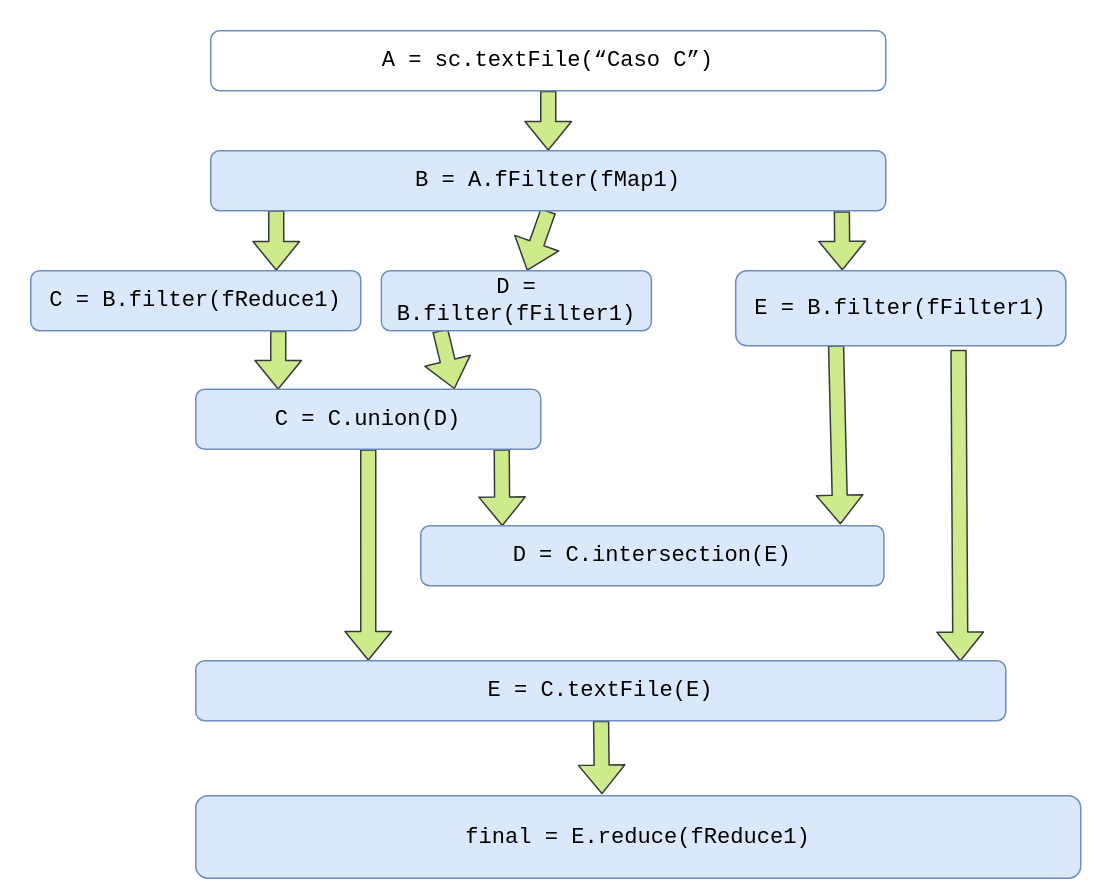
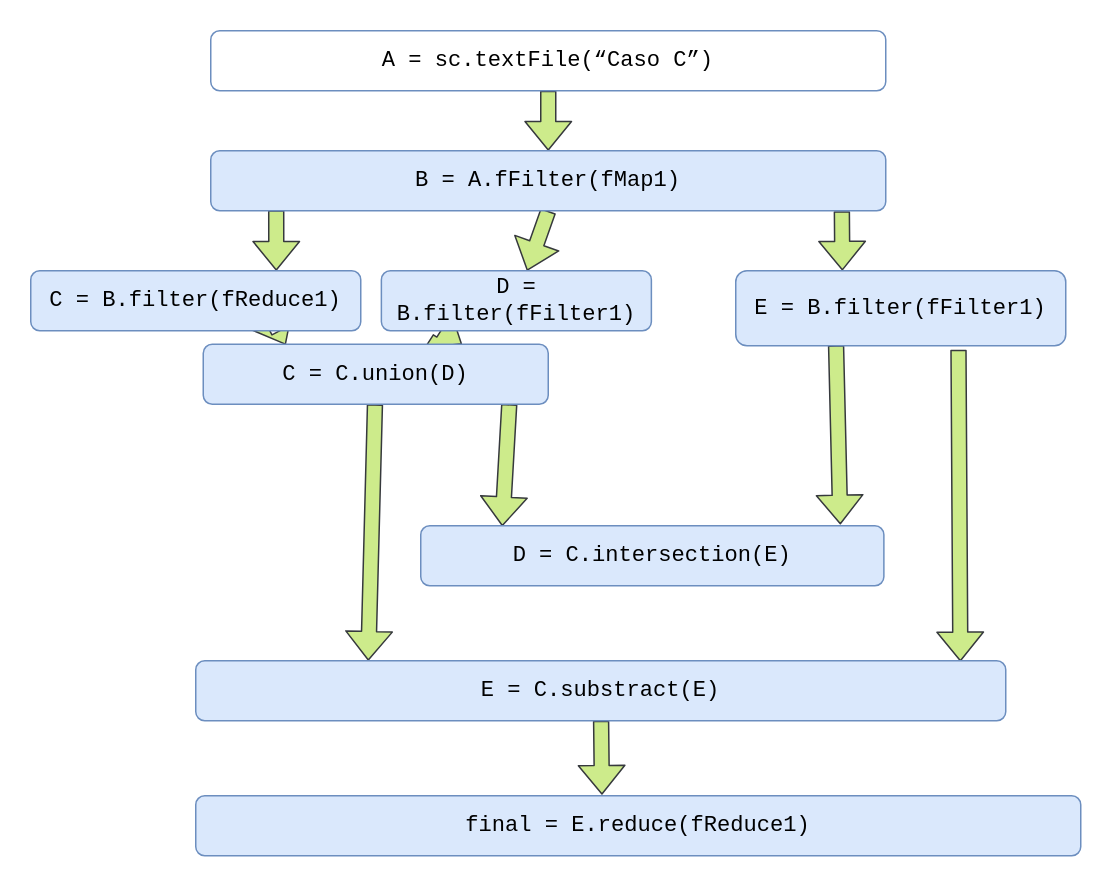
  <mxCell id="0" />
  <mxCell id="1" parent="0" />
  <mxCell id="2" value="" style="edgeStyle=none;shape=flexArrow;html=1;fillColor=#cdeb8b;strokeColor=#36393d;exitX=0.935;exitY=1.009;exitDx=0;exitDy=0;exitPerimeter=0;entryX=0.323;entryY=-0.002;entryDx=0;entryDy=0;entryPerimeter=0;" parent="1" source="7" target="19" edge="1"><mxGeometry relative="1" as="geometry"><mxPoint x="708.55" y="141.56" as="sourcePoint" /></mxGeometry></mxCell>
  <mxCell id="3" value="" style="edgeStyle=none;shape=flexArrow;html=1;fillColor=#cdeb8b;strokeColor=#36393d;exitX=0.5;exitY=1;exitDx=0;exitDy=0;" parent="1" source="7" target="11" edge="1"><mxGeometry relative="1" as="geometry"><mxPoint x="479.8" y="160" as="sourcePoint" /></mxGeometry></mxCell>
  <mxCell id="4" value="" style="edgeStyle=none;html=1;shape=flexArrow;fillColor=#cdeb8b;strokeColor=#36393d;" parent="1" source="5" target="7" edge="1"><mxGeometry relative="1" as="geometry" /></mxCell>
  <mxCell id="5" value="&lt;span id=&quot;docs-internal-guid-b260d8b3-7fff-aaaa-7c53-4b31f939efba&quot;&gt;&lt;span style=&quot;font-size: 11.04pt ; font-family: &amp;#34;courier new&amp;#34; ; color: rgb(0 , 0 , 0) ; background-color: transparent ; vertical-align: baseline&quot;&gt;A = sc.textFile(“Caso C”)&lt;/span&gt;&lt;/span&gt;" style="rounded=1;whiteSpace=wrap;html=1;fillColor=#ffffff;strokeColor=#6c8ebf;align=center;" parent="1" vertex="1"><mxGeometry x="140" y="20" width="450" height="40" as="geometry" /></mxCell>
  <mxCell id="6" value="" style="edgeStyle=none;shape=flexArrow;html=1;fillColor=#cdeb8b;strokeColor=#36393d;exitX=0.097;exitY=0.992;exitDx=0;exitDy=0;exitPerimeter=0;entryX=0.744;entryY=0;entryDx=0;entryDy=0;entryPerimeter=0;" parent="1" source="7" target="9" edge="1"><mxGeometry relative="1" as="geometry" /></mxCell>
  <mxCell id="7" value="&lt;span id=&quot;docs-internal-guid-d82a0ac7-7fff-5aa1-37c9-a47197643dba&quot;&gt;&lt;span style=&quot;font-size: 11.04pt ; font-family: &amp;#34;courier new&amp;#34; ; color: rgb(0 , 0 , 0) ; background-color: transparent ; vertical-align: baseline&quot;&gt;B = A.fFilter(fMap1)&lt;/span&gt;&lt;/span&gt;" style="rounded=1;whiteSpace=wrap;html=1;fillColor=#dae8fc;strokeColor=#6c8ebf;align=center;" parent="1" vertex="1"><mxGeometry x="140" y="100" width="450" height="40" as="geometry" /></mxCell>
  <mxCell id="8" value="" style="edgeStyle=none;html=1;shape=flexArrow;fillColor=#cdeb8b;strokeColor=#36393d;exitX=0.75;exitY=1;exitDx=0;exitDy=0;entryX=0.239;entryY=0.009;entryDx=0;entryDy=0;entryPerimeter=0;" parent="1" source="9" target="14" edge="1"><mxGeometry relative="1" as="geometry"><mxPoint x="185" y="270" as="targetPoint" /></mxGeometry></mxCell>
  <mxCell id="9" value="&lt;span id=&quot;docs-internal-guid-d1dd2f2e-7fff-6c05-dfa6-d8aac0f4a924&quot;&gt;&lt;span style=&quot;font-size: 11.04pt ; font-family: &amp;#34;courier new&amp;#34; ; color: rgb(0 , 0 , 0) ; background-color: transparent ; vertical-align: baseline&quot;&gt;C = B.filter(fReduce1)&lt;/span&gt;&lt;/span&gt;" style="rounded=1;whiteSpace=wrap;html=1;fillColor=#dae8fc;strokeColor=#6c8ebf;align=center;" parent="1" vertex="1"><mxGeometry x="20" y="180" width="220" height="40" as="geometry" /></mxCell>
  <mxCell id="10" value="" style="edgeStyle=none;html=1;shape=flexArrow;fillColor=#cdeb8b;strokeColor=#36393d;entryX=0.75;entryY=0;entryDx=0;entryDy=0;exitX=0.218;exitY=0.993;exitDx=0;exitDy=0;exitPerimeter=0;" parent="1" source="11" target="14" edge="1"><mxGeometry relative="1" as="geometry"><mxPoint x="491" y="331" as="targetPoint" /></mxGeometry></mxCell>
  <mxCell id="11" value="&lt;span id=&quot;docs-internal-guid-7aa1e272-7fff-8796-b979-051cc6156117&quot;&gt;&lt;span style=&quot;font-size: 11.04pt ; font-family: &amp;#34;courier new&amp;#34; ; color: rgb(0 , 0 , 0) ; background-color: transparent ; vertical-align: baseline&quot;&gt;D = B.filter(fFilter1)&lt;/span&gt;&lt;/span&gt;" style="rounded=1;whiteSpace=wrap;html=1;fillColor=#dae8fc;strokeColor=#6c8ebf;align=center;" parent="1" vertex="1"><mxGeometry x="253.75" y="180" width="180" height="40" as="geometry" /></mxCell>
  <mxCell id="12" value="" style="edgeStyle=none;shape=flexArrow;html=1;fillColor=#cdeb8b;strokeColor=#36393d;entryX=0.176;entryY=0.008;entryDx=0;entryDy=0;entryPerimeter=0;exitX=0.887;exitY=0.999;exitDx=0;exitDy=0;exitPerimeter=0;" parent="1" source="14" target="15" edge="1"><mxGeometry relative="1" as="geometry" /></mxCell>
  <mxCell id="13" value="" style="edgeStyle=none;shape=flexArrow;html=1;fillColor=#cdeb8b;strokeColor=#36393d;entryX=0.213;entryY=0;entryDx=0;entryDy=0;entryPerimeter=0;" parent="1" source="14" target="20" edge="1"><mxGeometry relative="1" as="geometry" /></mxCell>
- <mxCell id="14" value="&lt;span id=&quot;docs-internal-guid-724d8e85-7fff-f22e-94b6-653285a49a63&quot;&gt;&lt;span style=&quot;font-size: 11.04pt ; font-family: &amp;#34;courier new&amp;#34; ; color: rgb(0 , 0 , 0) ; background-color: transparent ; vertical-align: baseline&quot;&gt;C = C.union(D)&lt;/span&gt;&lt;/span&gt;" style="rounded=1;whiteSpace=wrap;html=1;fillColor=#dae8fc;strokeColor=#6c8ebf;align=center;" parent="1" vertex="1"><mxGeometry x="130" y="259" width="230" height="40" as="geometry" /></mxCell>
+ <mxCell id="14" value="&lt;span id=&quot;docs-internal-guid-724d8e85-7fff-f22e-94b6-653285a49a63&quot;&gt;&lt;span style=&quot;font-size: 11.04pt ; font-family: &amp;#34;courier new&amp;#34; ; color: rgb(0 , 0 , 0) ; background-color: transparent ; vertical-align: baseline&quot;&gt;C = C.union(D)&lt;/span&gt;&lt;/span&gt;" style="rounded=1;whiteSpace=wrap;html=1;fillColor=#dae8fc;strokeColor=#6c8ebf;align=center;" parent="1" vertex="1"><mxGeometry x="135" y="229" width="230" height="40" as="geometry" /></mxCell>
  <mxCell id="15" value="&lt;span id=&quot;docs-internal-guid-4cd198aa-7fff-ed16-c8d0-48713a92f98c&quot;&gt;&lt;span style=&quot;font-size: 11.04pt ; font-family: &amp;#34;courier new&amp;#34; ; color: rgb(0 , 0 , 0) ; background-color: transparent ; vertical-align: baseline&quot;&gt;D = C.intersection(E) &lt;/span&gt;&lt;/span&gt;" style="rounded=1;whiteSpace=wrap;html=1;fillColor=#dae8fc;strokeColor=#6c8ebf;align=center;" parent="1" vertex="1"><mxGeometry x="280" y="350" width="308.75" height="40" as="geometry" /></mxCell>
  <mxCell id="16" style="edgeStyle=none;shape=flexArrow;html=1;exitX=0.304;exitY=0.993;exitDx=0;exitDy=0;entryX=0.906;entryY=-0.022;entryDx=0;entryDy=0;entryPerimeter=0;fillColor=#cdeb8b;strokeColor=#36393d;exitPerimeter=0;" parent="1" source="19" target="15" edge="1"><mxGeometry relative="1" as="geometry" /></mxCell>
  <mxCell id="17" style="edgeStyle=none;shape=flexArrow;html=1;entryX=0.944;entryY=0.011;entryDx=0;entryDy=0;entryPerimeter=0;exitX=0.675;exitY=1.054;exitDx=0;exitDy=0;exitPerimeter=0;fillColor=#cdeb8b;strokeColor=#36393d;" parent="1" source="19" target="20" edge="1"><mxGeometry relative="1" as="geometry" /></mxCell>
  <mxCell id="18" style="edgeStyle=none;shape=flexArrow;html=1;fillColor=#cdeb8b;strokeColor=#36393d;entryX=0.459;entryY=-0.017;entryDx=0;entryDy=0;entryPerimeter=0;" parent="1" source="20" target="21" edge="1"><mxGeometry relative="1" as="geometry" /></mxCell>
  <mxCell id="19" value="&lt;span id=&quot;docs-internal-guid-8accfb94-7fff-0066-c9fd-f3d35b5c9687&quot;&gt;&lt;span style=&quot;font-size: 11.04pt ; font-family: &amp;#34;courier new&amp;#34; ; color: rgb(0 , 0 , 0) ; background-color: transparent ; vertical-align: baseline&quot;&gt;E = B.filter(fFilter1)&lt;/span&gt;&lt;/span&gt;" style="rounded=1;whiteSpace=wrap;html=1;fillColor=#dae8fc;strokeColor=#6c8ebf;align=center;" parent="1" vertex="1"><mxGeometry x="490" y="180" width="220" height="50" as="geometry" /></mxCell>
- <mxCell id="20" value="&lt;span id=&quot;docs-internal-guid-29490d9b-7fff-b086-6889-1bb82b767a7b&quot;&gt;&lt;span style=&quot;font-size: 11.04pt ; font-family: &amp;#34;courier new&amp;#34; ; color: rgb(0 , 0 , 0) ; background-color: transparent ; vertical-align: baseline&quot;&gt;E = C.textFile(E)&lt;/span&gt;&lt;/span&gt;" style="rounded=1;whiteSpace=wrap;html=1;fillColor=#dae8fc;strokeColor=#6c8ebf;align=center;" parent="1" vertex="1"><mxGeometry x="130" y="440" width="540" height="40" as="geometry" /></mxCell>
- <mxCell id="21" value="&lt;span id=&quot;docs-internal-guid-708f811c-7fff-0a0f-f607-455840f307a9&quot;&gt;&lt;span style=&quot;font-size: 11.04pt ; font-family: &amp;#34;courier new&amp;#34; ; color: rgb(0 , 0 , 0) ; background-color: transparent ; vertical-align: baseline&quot;&gt;final = E.reduce(fReduce1) &lt;/span&gt;&lt;/span&gt;" style="rounded=1;whiteSpace=wrap;html=1;fillColor=#dae8fc;strokeColor=#6c8ebf;align=center;" parent="1" vertex="1"><mxGeometry x="130" y="530" width="590" height="55" as="geometry" /></mxCell>
+ <mxCell id="20" value="&lt;span id=&quot;docs-internal-guid-29490d9b-7fff-b086-6889-1bb82b767a7b&quot;&gt;&lt;span style=&quot;font-size: 11.04pt ; font-family: &amp;#34;courier new&amp;#34; ; color: rgb(0 , 0 , 0) ; background-color: transparent ; vertical-align: baseline&quot;&gt;E = C.substract(E)&lt;/span&gt;&lt;/span&gt;" style="rounded=1;whiteSpace=wrap;html=1;fillColor=#dae8fc;strokeColor=#6c8ebf;align=center;" parent="1" vertex="1"><mxGeometry x="130" y="440" width="540" height="40" as="geometry" /></mxCell>
+ <mxCell id="21" value="&lt;span id=&quot;docs-internal-guid-708f811c-7fff-0a0f-f607-455840f307a9&quot;&gt;&lt;span style=&quot;font-size: 11.04pt ; font-family: &amp;#34;courier new&amp;#34; ; color: rgb(0 , 0 , 0) ; background-color: transparent ; vertical-align: baseline&quot;&gt;final = E.reduce(fReduce1) &lt;/span&gt;&lt;/span&gt;" style="rounded=1;whiteSpace=wrap;html=1;fillColor=#dae8fc;strokeColor=#6c8ebf;align=center;" parent="1" vertex="1"><mxGeometry x="130" y="530" width="590" height="40" as="geometry" /></mxCell>
